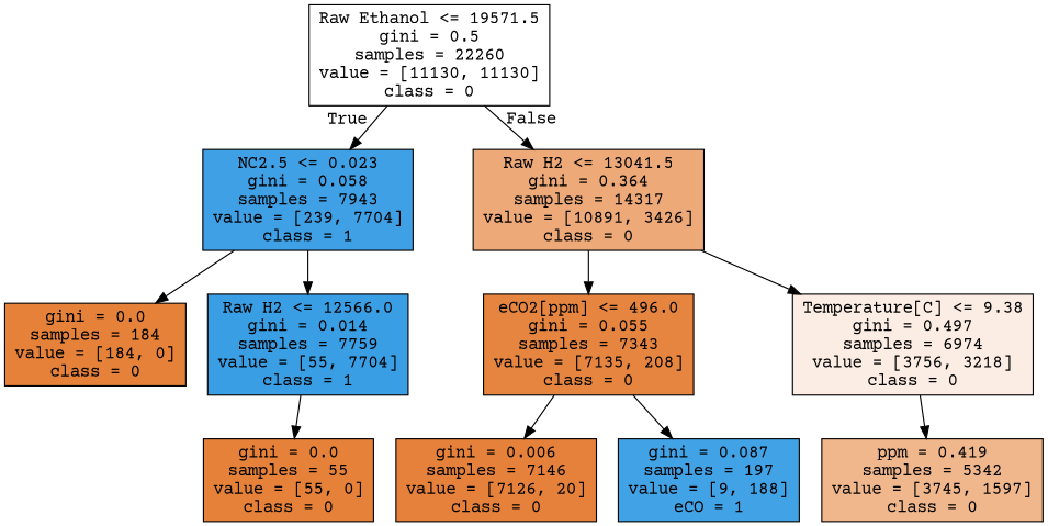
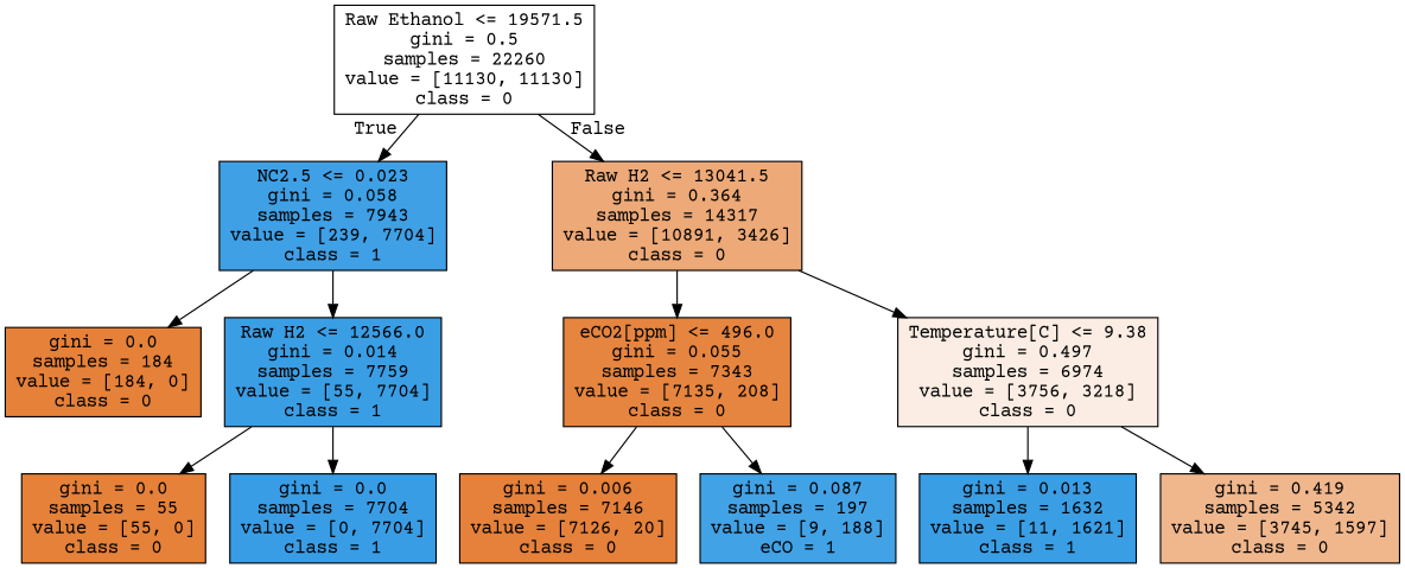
  digraph {
    fontname="Courier Prime"
    node [color=black fillcolor="#e58139" fontname="Courier Prime" shape=box style=filled]
    edge [fontname="Courier Prime"]
    n1 [fillcolor="#ffffff" label="Raw Ethanol <= 19571.5\ngini = 0.5\nsamples = 22260\nvalue = [11130, 11130]\nclass = 0"]
    n2 [fillcolor="#3fa0e6" label="NC2.5 <= 0.023\ngini = 0.058\nsamples = 7943\nvalue = [239, 7704]\nclass = 1"]
    n3 [fillcolor="#eda977" label="Raw H2 <= 13041.5\ngini = 0.364\nsamples = 14317\nvalue = [10891, 3426]\nclass = 0"]
    n4 [label="gini = 0.0\nsamples = 184\nvalue = [184, 0]\nclass = 0"]
    n5 [fillcolor="#3a9ee5" label="Raw H2 <= 12566.0\ngini = 0.014\nsamples = 7759\nvalue = [55, 7704]\nclass = 1"]
    n6 [fillcolor="#e6853f" label="eCO2[ppm] <= 496.0\ngini = 0.055\nsamples = 7343\nvalue = [7135, 208]\nclass = 0"]
    n7 [fillcolor="#fbede3" label="Temperature[C] <= 9.38\ngini = 0.497\nsamples = 6974\nvalue = [3756, 3218]\nclass = 0"]
    n8 [label="gini = 0.0\nsamples = 55\nvalue = [55, 0]\nclass = 0"]
+   n9 [fillcolor="#399de5" label="gini = 0.0\nsamples = 7704\nvalue = [0, 7704]\nclass = 1"]
    n10 [fillcolor="#e5813a" label="gini = 0.006\nsamples = 7146\nvalue = [7126, 20]\nclass = 0"]
    n11 [fillcolor="#42a2e6" label="gini = 0.087\nsamples = 197\nvalue = [9, 188]\neCO = 1"]
-   n13 [fillcolor="#f0b78d" label="ppm = 0.419\nsamples = 5342\nvalue = [3745, 1597]\nclass = 0"]
+   n12 [fillcolor="#3a9ee5" label="gini = 0.013\nsamples = 1632\nvalue = [11, 1621]\nclass = 1"]
+   n13 [fillcolor="#f0b78d" label="gini = 0.419\nsamples = 5342\nvalue = [3745, 1597]\nclass = 0"]
    n1 -> n2 [headlabel=True labelangle=45 labeldistance=2.5]
    n1 -> n3 [headlabel=False labelangle=-45 labeldistance=2.5]
    n2 -> n4
    n2 -> n5
    n3 -> n6
    n3 -> n7
    n5 -> n8
+   n5 -> n9
    n6 -> n10
    n6 -> n11
+   n7 -> n12
    n7 -> n13
  }
